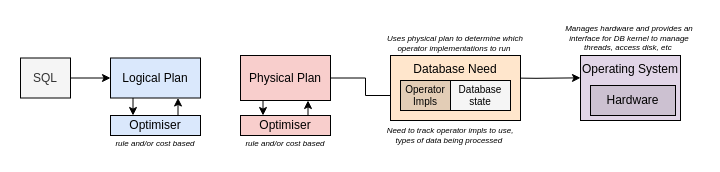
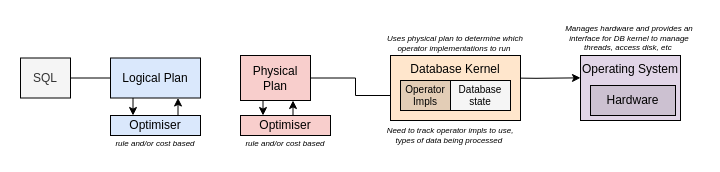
  <mxCell id="0" />
  <mxCell id="1" parent="0" />
- <mxCell id="2" style="edgeStyle=orthogonalEdgeStyle;rounded=0;orthogonalLoop=1;jettySize=auto;html=1;exitX=1;exitY=0.5;exitDx=0;exitDy=0;entryX=0;entryY=0.5;entryDx=0;entryDy=0;" parent="1" source="3" target="5" edge="1"><mxGeometry relative="1" as="geometry" /></mxCell>
+ <mxCell id="2" style="edgeStyle=orthogonalEdgeStyle;rounded=0;orthogonalLoop=1;jettySize=auto;html=1;exitX=1;exitY=0.5;exitDx=0;exitDy=0;entryX=0;entryY=0.5;entryDx=0;entryDy=0;endArrow=none;" parent="1" source="3" target="5" edge="1"><mxGeometry relative="1" as="geometry" /></mxCell>
  <mxCell id="3" value="SQL" style="rounded=0;whiteSpace=wrap;html=1;fillColor=#f5f5f5;strokeColor=#000000;fontColor=#333333;" parent="1" vertex="1"><mxGeometry x="20" y="57.5" width="50" height="40" as="geometry" /></mxCell>
  <mxCell id="4" style="edgeStyle=orthogonalEdgeStyle;rounded=0;orthogonalLoop=1;jettySize=auto;html=1;exitX=0.25;exitY=1;exitDx=0;exitDy=0;entryX=0.25;entryY=0;entryDx=0;entryDy=0;" parent="1" source="5" target="14" edge="1"><mxGeometry relative="1" as="geometry" /></mxCell>
  <mxCell id="5" value="Logical Plan" style="rounded=0;whiteSpace=wrap;html=1;fillColor=#dae8fc;strokeColor=#000000;" parent="1" vertex="1"><mxGeometry x="110" y="57.5" width="90" height="40" as="geometry" /></mxCell>
  <mxCell id="6" style="edgeStyle=orthogonalEdgeStyle;rounded=0;orthogonalLoop=1;jettySize=auto;html=1;exitX=0.25;exitY=1;exitDx=0;exitDy=0;entryX=0.25;entryY=0;entryDx=0;entryDy=0;" parent="1" source="8" target="12" edge="1"><mxGeometry relative="1" as="geometry" /></mxCell>
  <mxCell id="7" style="edgeStyle=orthogonalEdgeStyle;rounded=0;orthogonalLoop=1;jettySize=auto;html=1;exitX=1;exitY=0.5;exitDx=0;exitDy=0;" parent="1" source="8" edge="1" target="18"><mxGeometry relative="1" as="geometry"><mxPoint x="370" y="77" as="targetPoint" /></mxGeometry></mxCell>
- <mxCell id="8" value="Physical Plan" style="rounded=0;whiteSpace=wrap;html=1;fillColor=#f8cecc;strokeColor=#000000;" parent="1" vertex="1"><mxGeometry x="240" y="55" width="90" height="45" as="geometry" /></mxCell>
+ <mxCell id="8" value="Physical Plan" style="rounded=0;whiteSpace=wrap;html=1;fillColor=#f8cecc;strokeColor=#000000;" parent="1" vertex="1"><mxGeometry x="240" y="55" width="70" height="45" as="geometry" /></mxCell>
  <mxCell id="9" style="edgeStyle=orthogonalEdgeStyle;rounded=0;orthogonalLoop=1;jettySize=auto;html=1;entryX=0;entryY=0.344;entryDx=0;entryDy=0;entryPerimeter=0;" parent="1" edge="1" target="22"><mxGeometry relative="1" as="geometry"><mxPoint x="490" y="77.33" as="sourcePoint" /><mxPoint x="540" y="77.33" as="targetPoint" /></mxGeometry></mxCell>
- <mxCell id="10" value="Database Need" style="rounded=0;whiteSpace=wrap;html=1;verticalAlign=top;fillColor=#ffe6cc;strokeColor=#000000;" parent="1" vertex="1"><mxGeometry x="390" y="55" width="130" height="65" as="geometry" /></mxCell>
+ <mxCell id="10" value="Database Kernel" style="rounded=0;whiteSpace=wrap;html=1;verticalAlign=top;fillColor=#ffe6cc;strokeColor=#000000;" parent="1" vertex="1"><mxGeometry x="390" y="55" width="130" height="65" as="geometry" /></mxCell>
  <mxCell id="11" style="edgeStyle=orthogonalEdgeStyle;rounded=0;orthogonalLoop=1;jettySize=auto;html=1;exitX=0.75;exitY=0;exitDx=0;exitDy=0;entryX=0.75;entryY=1;entryDx=0;entryDy=0;" parent="1" source="12" target="8" edge="1"><mxGeometry relative="1" as="geometry" /></mxCell>
  <mxCell id="12" value="Optimiser" style="rounded=0;whiteSpace=wrap;html=1;fillColor=#f8cecc;strokeColor=#000000;" parent="1" vertex="1"><mxGeometry x="240" y="115" width="90" height="20" as="geometry" /></mxCell>
  <mxCell id="13" style="edgeStyle=orthogonalEdgeStyle;rounded=0;orthogonalLoop=1;jettySize=auto;html=1;exitX=0.75;exitY=0;exitDx=0;exitDy=0;entryX=0.75;entryY=1;entryDx=0;entryDy=0;" parent="1" source="14" target="5" edge="1"><mxGeometry relative="1" as="geometry" /></mxCell>
  <mxCell id="14" value="Optimiser" style="rounded=0;whiteSpace=wrap;html=1;fillColor=#dae8fc;strokeColor=#000000;" parent="1" vertex="1"><mxGeometry x="110" y="115" width="90" height="20" as="geometry" /></mxCell>
  <mxCell id="15" value="rule and/or cost based" style="text;html=1;strokeColor=none;fillColor=none;align=center;verticalAlign=middle;whiteSpace=wrap;rounded=0;fontSize=8;fontStyle=2" parent="1" vertex="1"><mxGeometry x="110" y="135" width="90" height="15" as="geometry" /></mxCell>
  <mxCell id="16" value="rule and/or cost based" style="text;html=1;strokeColor=none;fillColor=none;align=center;verticalAlign=middle;whiteSpace=wrap;rounded=0;fontSize=8;fontStyle=2" parent="1" vertex="1"><mxGeometry x="240" y="135" width="90" height="15" as="geometry" /></mxCell>
  <mxCell id="17" value="Uses physical plan to determine which operator implementations to run&amp;nbsp;" style="text;html=1;strokeColor=none;fillColor=none;align=center;verticalAlign=middle;whiteSpace=wrap;rounded=0;fontSize=8;fontStyle=2" parent="1" vertex="1"><mxGeometry x="385" y="30" width="140" height="25" as="geometry" /></mxCell>
  <mxCell id="18" value="Operator&lt;br style=&quot;font-size: 10px;&quot;&gt;Impls" style="rounded=0;whiteSpace=wrap;html=1;verticalAlign=middle;fontSize=10;fillColor=#E3CDB6;strokeColor=#000000;" parent="1" vertex="1"><mxGeometry x="400" y="80" width="50" height="30" as="geometry" /></mxCell>
  <mxCell id="19" value="Manages hardware and provides an interface for DB kernel to manage threads, access disk, etc&amp;nbsp;" style="text;html=1;strokeColor=none;fillColor=none;align=center;verticalAlign=middle;whiteSpace=wrap;rounded=0;fontSize=8;fontStyle=2" parent="1" vertex="1"><mxGeometry x="560" y="20" width="137.5" height="35" as="geometry" /></mxCell>
  <mxCell id="20" value="Database state" style="rounded=0;whiteSpace=wrap;html=1;verticalAlign=middle;fontSize=10;fillColor=#f5f5f5;strokeColor=#000000;" parent="1" vertex="1"><mxGeometry x="450" y="80" width="60" height="30" as="geometry" /></mxCell>
  <mxCell id="21" value="Need to track operator impls to use, types of data being processed&amp;nbsp;" style="text;html=1;strokeColor=none;fillColor=none;align=center;verticalAlign=middle;whiteSpace=wrap;rounded=0;fontSize=8;fontStyle=2" parent="1" vertex="1"><mxGeometry x="380" y="120" width="140" height="30" as="geometry" /></mxCell>
  <mxCell id="22" value="Operating System" style="rounded=0;whiteSpace=wrap;html=1;verticalAlign=top;fillColor=#e1d5e7;strokeColor=#000000;" vertex="1" parent="1"><mxGeometry x="580" y="55" width="100" height="65" as="geometry" /></mxCell>
  <mxCell id="23" value="Hardware" style="rounded=0;whiteSpace=wrap;html=1;verticalAlign=middle;fillColor=#CCC1D1;strokeColor=#000000;" vertex="1" parent="1"><mxGeometry x="590" y="85" width="85" height="30" as="geometry" /></mxCell>
